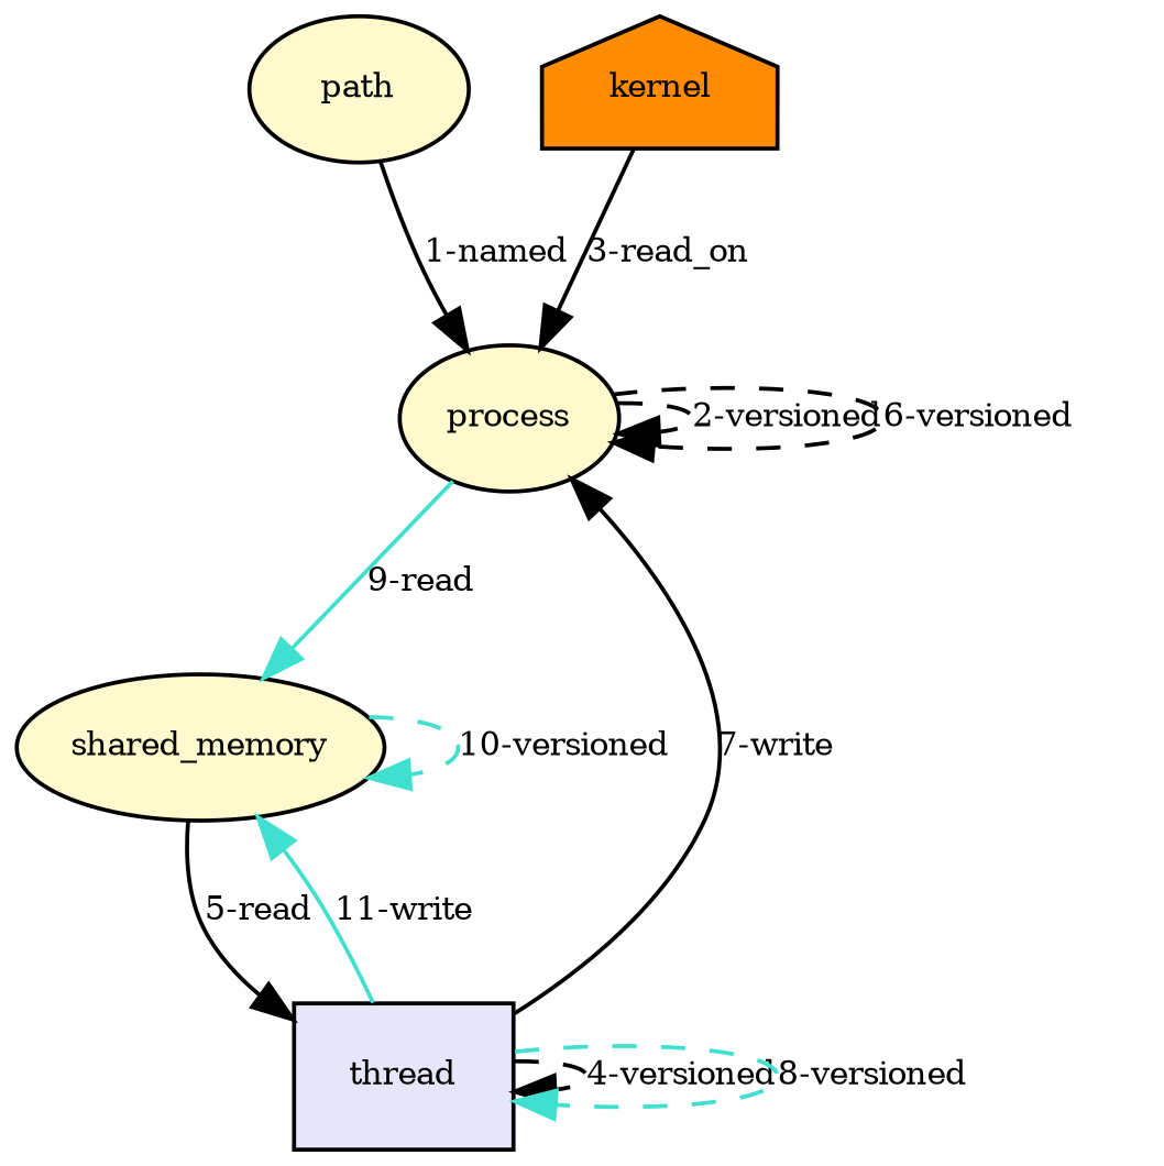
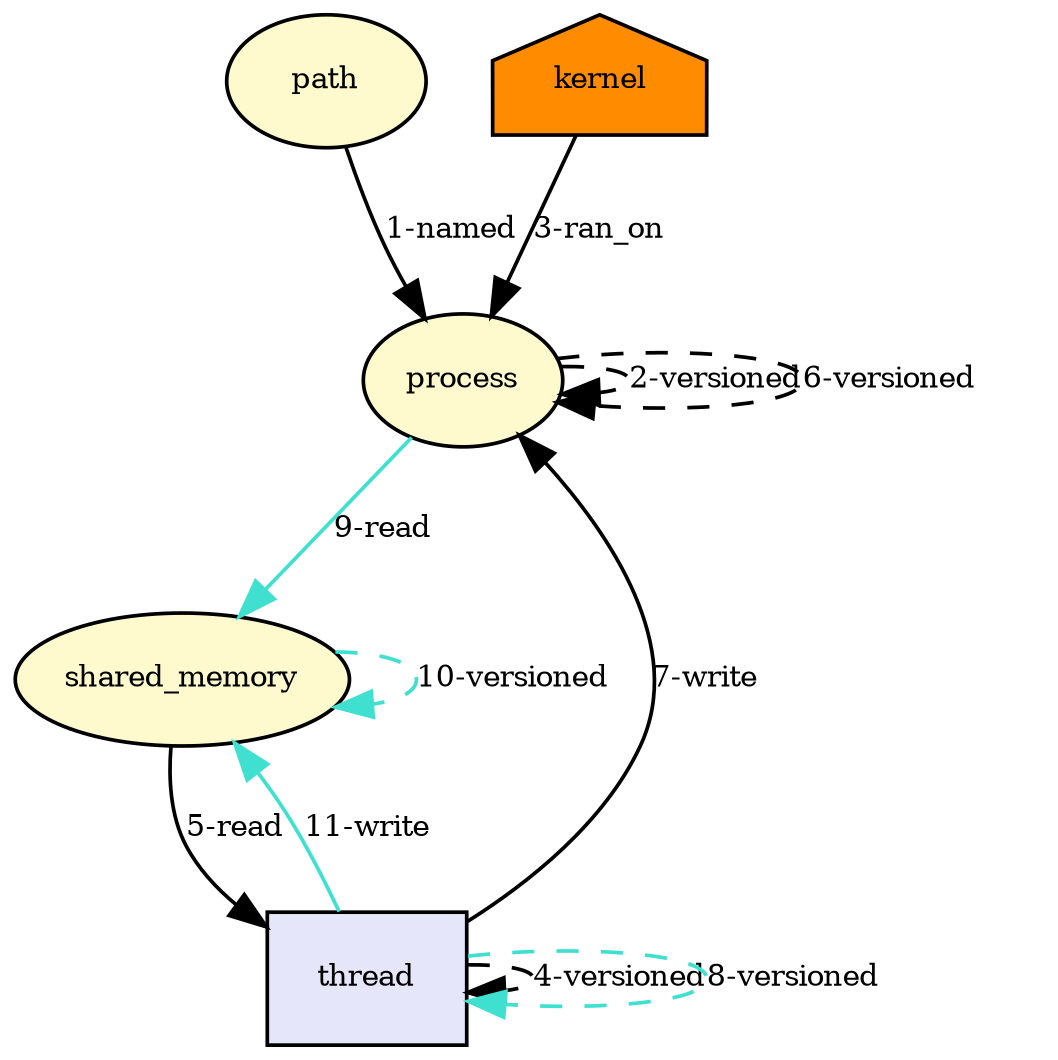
  digraph {
    node [fillcolor="#fffacd" fontsize=8 shape=ellipse style=filled]
    edge [color="#000000" fontsize=8]
    n1 [label=path]
    n2 [label=process]
    n3 [label=shared_memory]
    n4 [fillcolor="#e6e6fa" label=thread shape=rectangle]
    n5 [fillcolor="#ff8c00" label=kernel shape=house]
    n1 -> n2 [label="1-named"]
    n2 -> n2 [label="2-versioned" style=dashed]
    n2 -> n2 [label="6-versioned" style=dashed]
    n2 -> n3 [color="#40e0d0" label="9-read"]
    n3 -> n3 [color="#40e0d0" label="10-versioned" style=dashed]
    n3 -> n4 [label="5-read"]
    n4 -> n2 [label="7-write"]
    n4 -> n3 [color="#40e0d0" label="11-write"]
    n4 -> n4 [label="4-versioned" style=dashed]
    n4 -> n4 [color="#40e0d0" label="8-versioned" style=dashed]
-   n5 -> n2 [label="3-read_on"]
+   n5 -> n2 [label="3-ran_on"]
  }
